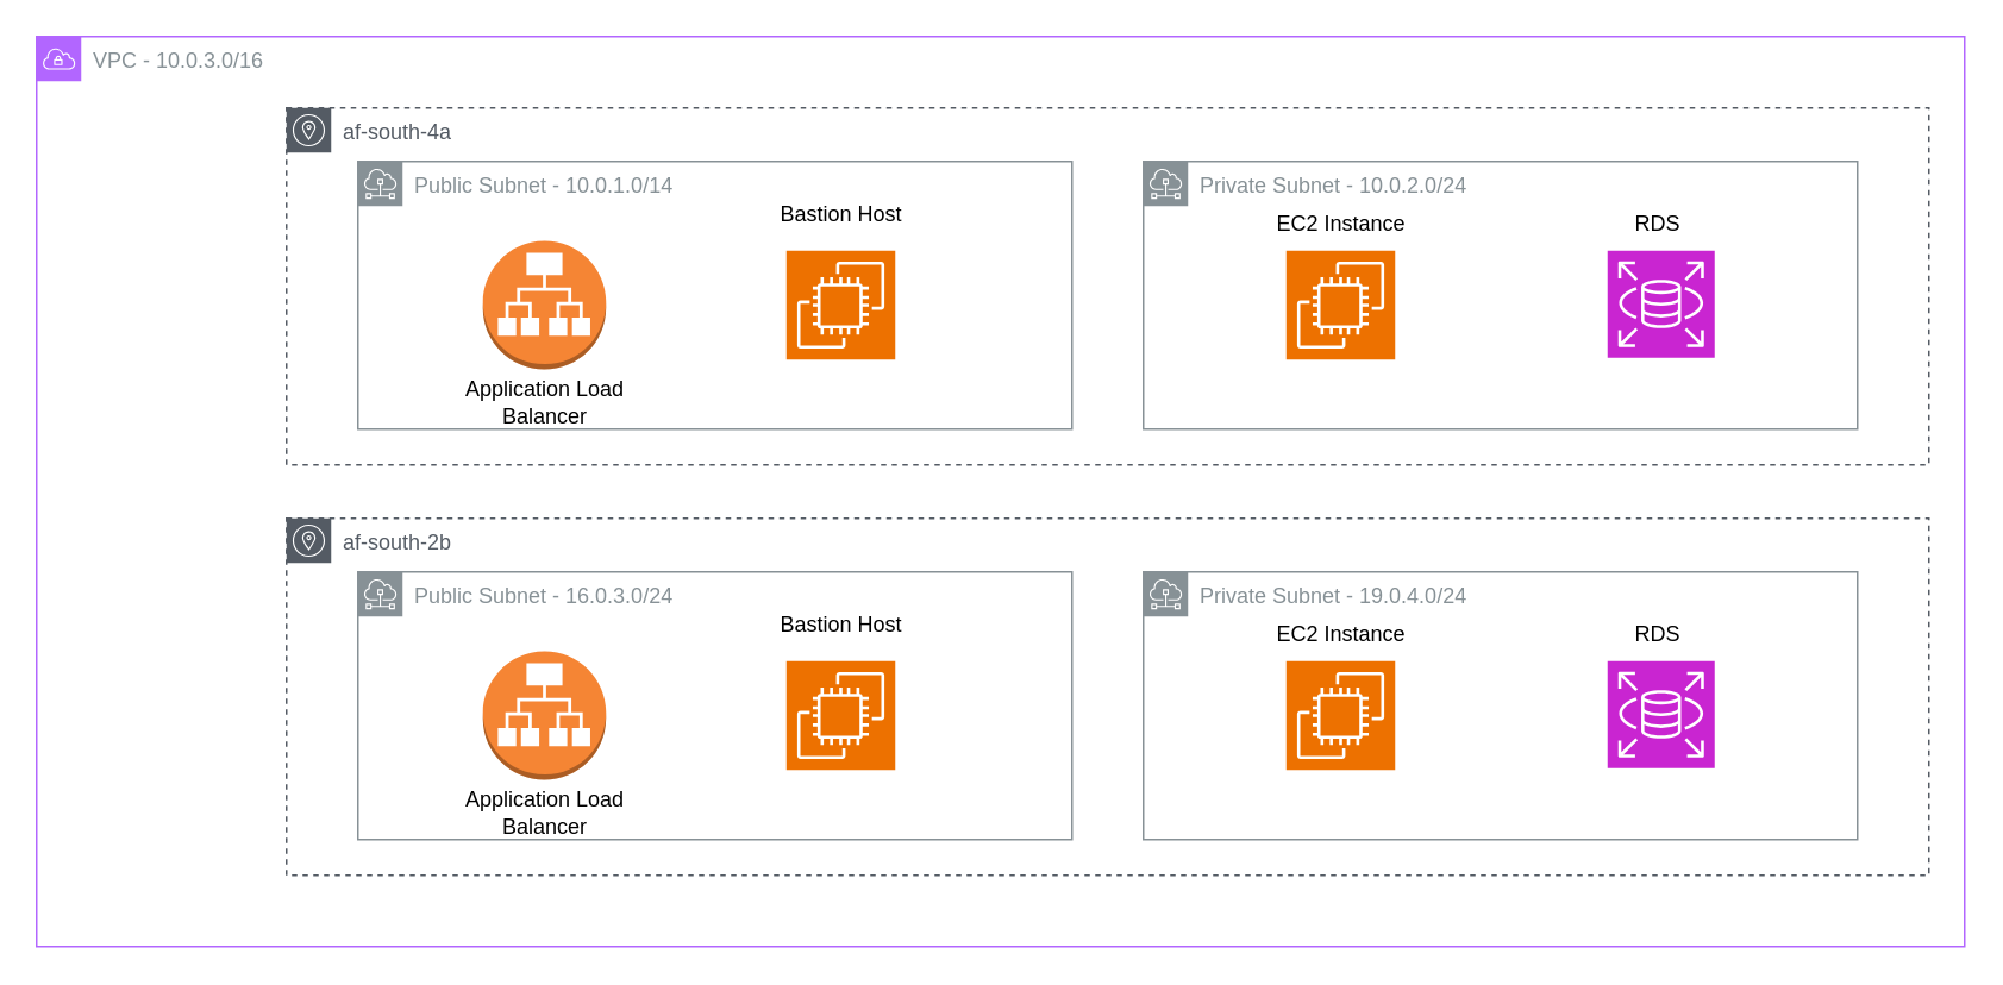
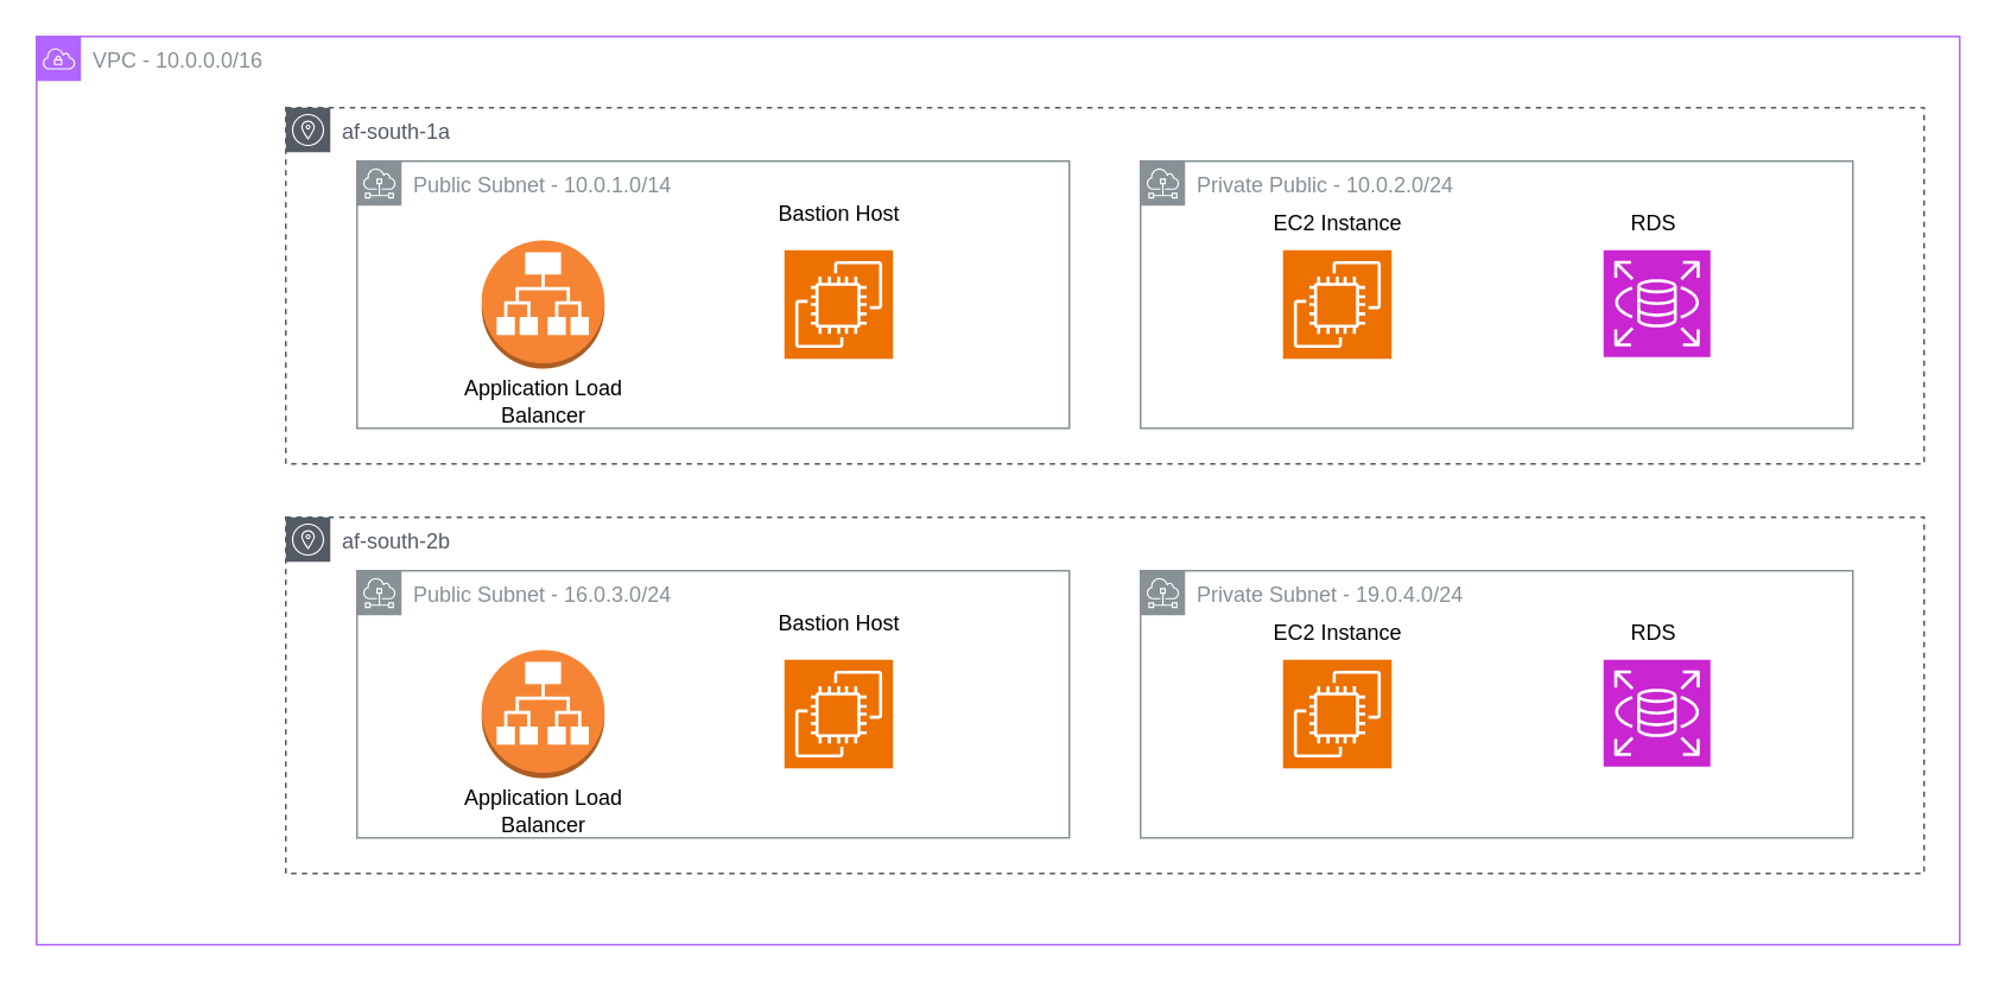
  <mxCell id="0" />
  <mxCell id="1" parent="0" />
- <mxCell id="2" value="VPC - 10.0.3.0/16" style="sketch=0;outlineConnect=0;gradientColor=none;html=1;whiteSpace=wrap;fontSize=12;fontStyle=0;shape=mxgraph.aws4.group;grIcon=mxgraph.aws4.group_vpc;strokeColor=#B266FF;fillColor=none;verticalAlign=top;align=left;spacingLeft=30;fontColor=#879196;dashed=0;" vertex="1" parent="1"><mxGeometry x="20" y="20" width="1080" height="510" as="geometry" /></mxCell>
- <mxCell id="3" value="af-south-4a" style="sketch=0;outlineConnect=0;gradientColor=none;html=1;whiteSpace=wrap;fontSize=12;fontStyle=0;shape=mxgraph.aws4.group;grIcon=mxgraph.aws4.group_availability_zone;strokeColor=#545B64;fillColor=none;verticalAlign=top;align=left;spacingLeft=30;fontColor=#545B64;dashed=1;" vertex="1" parent="1"><mxGeometry x="160" y="60" width="920" height="200" as="geometry" /></mxCell>
+ <mxCell id="2" value="VPC - 10.0.0.0/16" style="sketch=0;outlineConnect=0;gradientColor=none;html=1;whiteSpace=wrap;fontSize=12;fontStyle=0;shape=mxgraph.aws4.group;grIcon=mxgraph.aws4.group_vpc;strokeColor=#B266FF;fillColor=none;verticalAlign=top;align=left;spacingLeft=30;fontColor=#879196;dashed=0;" vertex="1" parent="1"><mxGeometry x="20" y="20" width="1080" height="510" as="geometry" /></mxCell>
+ <mxCell id="3" value="af-south-1a" style="sketch=0;outlineConnect=0;gradientColor=none;html=1;whiteSpace=wrap;fontSize=12;fontStyle=0;shape=mxgraph.aws4.group;grIcon=mxgraph.aws4.group_availability_zone;strokeColor=#545B64;fillColor=none;verticalAlign=top;align=left;spacingLeft=30;fontColor=#545B64;dashed=1;" vertex="1" parent="1"><mxGeometry x="160" y="60" width="920" height="200" as="geometry" /></mxCell>
  <mxCell id="4" value="Public Subnet - 10.0.1.0/14" style="sketch=0;outlineConnect=0;gradientColor=none;html=1;whiteSpace=wrap;fontSize=12;fontStyle=0;shape=mxgraph.aws4.group;grIcon=mxgraph.aws4.group_subnet;strokeColor=#879196;fillColor=none;verticalAlign=top;align=left;spacingLeft=30;fontColor=#879196;dashed=0;" vertex="1" parent="1"><mxGeometry x="200" y="90" width="400" height="150" as="geometry" /></mxCell>
- <mxCell id="5" value="Private Subnet - 10.0.2.0/24" style="sketch=0;outlineConnect=0;gradientColor=none;html=1;whiteSpace=wrap;fontSize=12;fontStyle=0;shape=mxgraph.aws4.group;grIcon=mxgraph.aws4.group_subnet;strokeColor=#879196;fillColor=none;verticalAlign=top;align=left;spacingLeft=30;fontColor=#879196;dashed=0;" vertex="1" parent="1"><mxGeometry x="640" y="90" width="400" height="150" as="geometry" /></mxCell>
+ <mxCell id="5" value="Private Public - 10.0.2.0/24" style="sketch=0;outlineConnect=0;gradientColor=none;html=1;whiteSpace=wrap;fontSize=12;fontStyle=0;shape=mxgraph.aws4.group;grIcon=mxgraph.aws4.group_subnet;strokeColor=#879196;fillColor=none;verticalAlign=top;align=left;spacingLeft=30;fontColor=#879196;dashed=0;" vertex="1" parent="1"><mxGeometry x="640" y="90" width="400" height="150" as="geometry" /></mxCell>
  <mxCell id="6" value="" style="outlineConnect=0;dashed=0;verticalLabelPosition=bottom;verticalAlign=top;align=center;html=1;shape=mxgraph.aws3.application_load_balancer;fillColor=#F58534;gradientColor=none;" vertex="1" parent="1"><mxGeometry x="270" y="134.5" width="69" height="72" as="geometry" /></mxCell>
  <mxCell id="7" value="" style="sketch=0;points=[[0,0,0],[0.25,0,0],[0.5,0,0],[0.75,0,0],[1,0,0],[0,1,0],[0.25,1,0],[0.5,1,0],[0.75,1,0],[1,1,0],[0,0.25,0],[0,0.5,0],[0,0.75,0],[1,0.25,0],[1,0.5,0],[1,0.75,0]];outlineConnect=0;fontColor=#232F3E;fillColor=#ED7100;strokeColor=#ffffff;dashed=0;verticalLabelPosition=bottom;verticalAlign=top;align=center;html=1;fontSize=12;fontStyle=0;aspect=fixed;shape=mxgraph.aws4.resourceIcon;resIcon=mxgraph.aws4.ec2;" vertex="1" parent="1"><mxGeometry x="440" y="140" width="61" height="61" as="geometry" /></mxCell>
  <mxCell id="8" value="" style="sketch=0;points=[[0,0,0],[0.25,0,0],[0.5,0,0],[0.75,0,0],[1,0,0],[0,1,0],[0.25,1,0],[0.5,1,0],[0.75,1,0],[1,1,0],[0,0.25,0],[0,0.5,0],[0,0.75,0],[1,0.25,0],[1,0.5,0],[1,0.75,0]];outlineConnect=0;fontColor=#232F3E;fillColor=#ED7100;strokeColor=#ffffff;dashed=0;verticalLabelPosition=bottom;verticalAlign=top;align=center;html=1;fontSize=12;fontStyle=0;aspect=fixed;shape=mxgraph.aws4.resourceIcon;resIcon=mxgraph.aws4.ec2;" vertex="1" parent="1"><mxGeometry x="720" y="140" width="61" height="61" as="geometry" /></mxCell>
  <mxCell id="9" value="" style="sketch=0;points=[[0,0,0],[0.25,0,0],[0.5,0,0],[0.75,0,0],[1,0,0],[0,1,0],[0.25,1,0],[0.5,1,0],[0.75,1,0],[1,1,0],[0,0.25,0],[0,0.5,0],[0,0.75,0],[1,0.25,0],[1,0.5,0],[1,0.75,0]];outlineConnect=0;fontColor=#232F3E;fillColor=#C925D1;strokeColor=#ffffff;dashed=0;verticalLabelPosition=bottom;verticalAlign=top;align=center;html=1;fontSize=12;fontStyle=0;aspect=fixed;shape=mxgraph.aws4.resourceIcon;resIcon=mxgraph.aws4.rds;" vertex="1" parent="1"><mxGeometry x="900" y="140" width="60" height="60" as="geometry" /></mxCell>
  <mxCell id="10" style="edgeStyle=none;html=1;" edge="1" parent="1" source="11" target="4"><mxGeometry relative="1" as="geometry" /></mxCell>
  <mxCell id="11" value="Application Load Balancer" style="text;html=1;align=center;verticalAlign=middle;whiteSpace=wrap;rounded=0;" vertex="1" parent="1"><mxGeometry x="251.75" y="210" width="105.5" height="30" as="geometry" /></mxCell>
  <mxCell id="12" value="Bastion Host" style="text;html=1;align=center;verticalAlign=middle;whiteSpace=wrap;rounded=0;" vertex="1" parent="1"><mxGeometry x="417.75" y="104.5" width="105.5" height="30" as="geometry" /></mxCell>
  <mxCell id="13" value="EC2 Instance" style="text;html=1;align=center;verticalAlign=middle;whiteSpace=wrap;rounded=0;" vertex="1" parent="1"><mxGeometry x="697.75" y="110" width="105.5" height="30" as="geometry" /></mxCell>
  <mxCell id="14" value="RDS&amp;nbsp;" style="text;html=1;align=center;verticalAlign=middle;whiteSpace=wrap;rounded=0;" vertex="1" parent="1"><mxGeometry x="877.25" y="110" width="105.5" height="30" as="geometry" /></mxCell>
  <mxCell id="15" value="af-south-2b" style="sketch=0;outlineConnect=0;gradientColor=none;html=1;whiteSpace=wrap;fontSize=12;fontStyle=0;shape=mxgraph.aws4.group;grIcon=mxgraph.aws4.group_availability_zone;strokeColor=#545B64;fillColor=none;verticalAlign=top;align=left;spacingLeft=30;fontColor=#545B64;dashed=1;" vertex="1" parent="1"><mxGeometry x="160" y="290" width="920" height="200" as="geometry" /></mxCell>
  <mxCell id="16" value="Public Subnet - 16.0.3.0/24" style="sketch=0;outlineConnect=0;gradientColor=none;html=1;whiteSpace=wrap;fontSize=12;fontStyle=0;shape=mxgraph.aws4.group;grIcon=mxgraph.aws4.group_subnet;strokeColor=#879196;fillColor=none;verticalAlign=top;align=left;spacingLeft=30;fontColor=#879196;dashed=0;" vertex="1" parent="1"><mxGeometry x="200" y="320" width="400" height="150" as="geometry" /></mxCell>
  <mxCell id="17" value="Private Subnet - 19.0.4.0/24" style="sketch=0;outlineConnect=0;gradientColor=none;html=1;whiteSpace=wrap;fontSize=12;fontStyle=0;shape=mxgraph.aws4.group;grIcon=mxgraph.aws4.group_subnet;strokeColor=#879196;fillColor=none;verticalAlign=top;align=left;spacingLeft=30;fontColor=#879196;dashed=0;" vertex="1" parent="1"><mxGeometry x="640" y="320" width="400" height="150" as="geometry" /></mxCell>
  <mxCell id="18" value="" style="outlineConnect=0;dashed=0;verticalLabelPosition=bottom;verticalAlign=top;align=center;html=1;shape=mxgraph.aws3.application_load_balancer;fillColor=#F58534;gradientColor=none;" vertex="1" parent="1"><mxGeometry x="270" y="364.5" width="69" height="72" as="geometry" /></mxCell>
  <mxCell id="19" value="" style="sketch=0;points=[[0,0,0],[0.25,0,0],[0.5,0,0],[0.75,0,0],[1,0,0],[0,1,0],[0.25,1,0],[0.5,1,0],[0.75,1,0],[1,1,0],[0,0.25,0],[0,0.5,0],[0,0.75,0],[1,0.25,0],[1,0.5,0],[1,0.75,0]];outlineConnect=0;fontColor=#232F3E;fillColor=#ED7100;strokeColor=#ffffff;dashed=0;verticalLabelPosition=bottom;verticalAlign=top;align=center;html=1;fontSize=12;fontStyle=0;aspect=fixed;shape=mxgraph.aws4.resourceIcon;resIcon=mxgraph.aws4.ec2;" vertex="1" parent="1"><mxGeometry x="440" y="370" width="61" height="61" as="geometry" /></mxCell>
  <mxCell id="20" value="" style="sketch=0;points=[[0,0,0],[0.25,0,0],[0.5,0,0],[0.75,0,0],[1,0,0],[0,1,0],[0.25,1,0],[0.5,1,0],[0.75,1,0],[1,1,0],[0,0.25,0],[0,0.5,0],[0,0.75,0],[1,0.25,0],[1,0.5,0],[1,0.75,0]];outlineConnect=0;fontColor=#232F3E;fillColor=#ED7100;strokeColor=#ffffff;dashed=0;verticalLabelPosition=bottom;verticalAlign=top;align=center;html=1;fontSize=12;fontStyle=0;aspect=fixed;shape=mxgraph.aws4.resourceIcon;resIcon=mxgraph.aws4.ec2;" vertex="1" parent="1"><mxGeometry x="720" y="370" width="61" height="61" as="geometry" /></mxCell>
  <mxCell id="21" value="" style="sketch=0;points=[[0,0,0],[0.25,0,0],[0.5,0,0],[0.75,0,0],[1,0,0],[0,1,0],[0.25,1,0],[0.5,1,0],[0.75,1,0],[1,1,0],[0,0.25,0],[0,0.5,0],[0,0.75,0],[1,0.25,0],[1,0.5,0],[1,0.75,0]];outlineConnect=0;fontColor=#232F3E;fillColor=#C925D1;strokeColor=#ffffff;dashed=0;verticalLabelPosition=bottom;verticalAlign=top;align=center;html=1;fontSize=12;fontStyle=0;aspect=fixed;shape=mxgraph.aws4.resourceIcon;resIcon=mxgraph.aws4.rds;" vertex="1" parent="1"><mxGeometry x="900" y="370" width="60" height="60" as="geometry" /></mxCell>
  <mxCell id="22" value="Application Load Balancer" style="text;html=1;align=center;verticalAlign=middle;whiteSpace=wrap;rounded=0;" vertex="1" parent="1"><mxGeometry x="251.75" y="440" width="105.5" height="30" as="geometry" /></mxCell>
  <mxCell id="23" value="Bastion Host" style="text;html=1;align=center;verticalAlign=middle;whiteSpace=wrap;rounded=0;" vertex="1" parent="1"><mxGeometry x="417.75" y="334.5" width="105.5" height="30" as="geometry" /></mxCell>
  <mxCell id="24" value="EC2 Instance" style="text;html=1;align=center;verticalAlign=middle;whiteSpace=wrap;rounded=0;" vertex="1" parent="1"><mxGeometry x="697.75" y="340" width="105.5" height="30" as="geometry" /></mxCell>
  <mxCell id="25" value="RDS&amp;nbsp;" style="text;html=1;align=center;verticalAlign=middle;whiteSpace=wrap;rounded=0;" vertex="1" parent="1"><mxGeometry x="877.25" y="340" width="105.5" height="30" as="geometry" /></mxCell>
